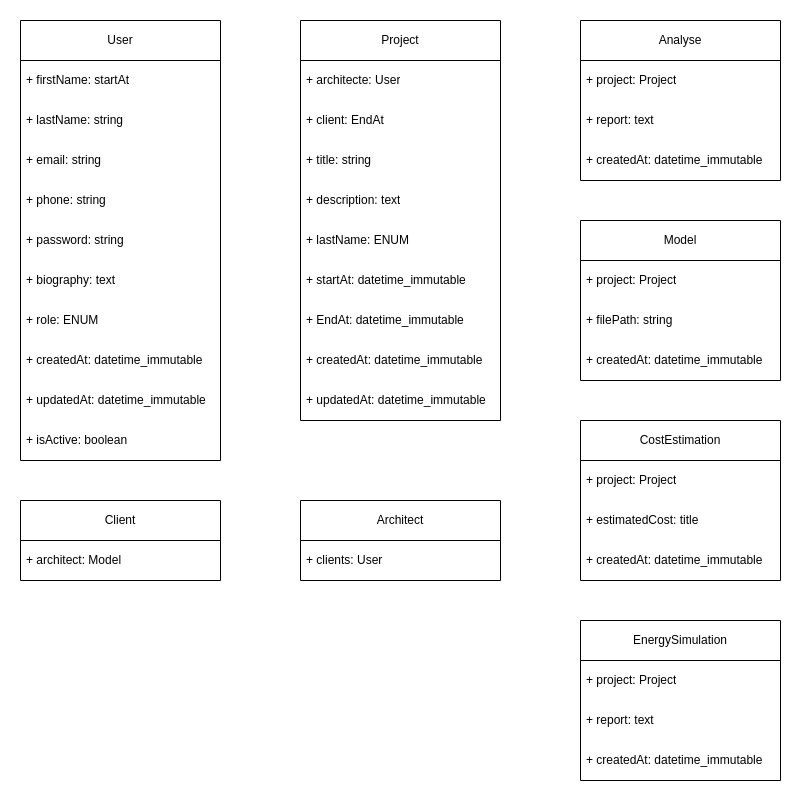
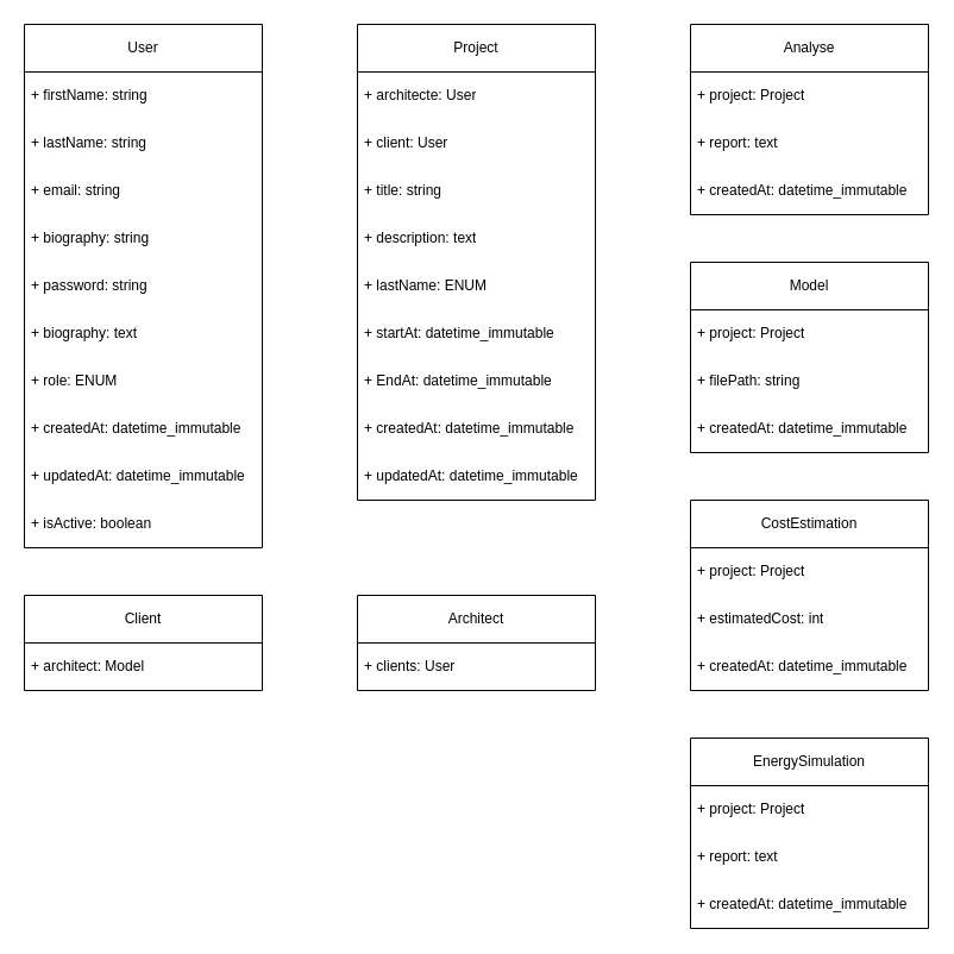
  <mxCell id="0" />
  <mxCell id="1" parent="0" />
  <mxCell id="2" value="User" style="swimlane;fontStyle=0;childLayout=stackLayout;horizontal=1;startSize=40;fillColor=none;horizontalStack=0;resizeParent=1;resizeParentMax=0;resizeLast=0;collapsible=1;marginBottom=0;whiteSpace=wrap;html=1;" vertex="1" parent="1"><mxGeometry x="20" y="20" width="200" height="440" as="geometry" /></mxCell>
- <mxCell id="3" value="+ firstName: startAt" style="text;strokeColor=none;fillColor=none;align=left;verticalAlign=middle;spacingLeft=4;spacingRight=4;overflow=hidden;rotatable=0;points=[[0,0.5],[1,0.5]];portConstraint=eastwest;whiteSpace=wrap;html=1;" vertex="1" parent="2"><mxGeometry y="40" width="200" height="40" as="geometry" /></mxCell>
+ <mxCell id="3" value="+ firstName: string" style="text;strokeColor=none;fillColor=none;align=left;verticalAlign=middle;spacingLeft=4;spacingRight=4;overflow=hidden;rotatable=0;points=[[0,0.5],[1,0.5]];portConstraint=eastwest;whiteSpace=wrap;html=1;" vertex="1" parent="2"><mxGeometry y="40" width="200" height="40" as="geometry" /></mxCell>
  <mxCell id="4" value="+ lastName: string" style="text;strokeColor=none;fillColor=none;align=left;verticalAlign=middle;spacingLeft=4;spacingRight=4;overflow=hidden;rotatable=0;points=[[0,0.5],[1,0.5]];portConstraint=eastwest;whiteSpace=wrap;html=1;" vertex="1" parent="2"><mxGeometry y="80" width="200" height="40" as="geometry" /></mxCell>
  <mxCell id="5" value="+ email: string" style="text;strokeColor=none;fillColor=none;align=left;verticalAlign=middle;spacingLeft=4;spacingRight=4;overflow=hidden;rotatable=0;points=[[0,0.5],[1,0.5]];portConstraint=eastwest;whiteSpace=wrap;html=1;" vertex="1" parent="2"><mxGeometry y="120" width="200" height="40" as="geometry" /></mxCell>
- <mxCell id="6" value="+ phone: string" style="text;strokeColor=none;fillColor=none;align=left;verticalAlign=middle;spacingLeft=4;spacingRight=4;overflow=hidden;rotatable=0;points=[[0,0.5],[1,0.5]];portConstraint=eastwest;whiteSpace=wrap;html=1;" vertex="1" parent="2"><mxGeometry y="160" width="200" height="40" as="geometry" /></mxCell>
+ <mxCell id="6" value="+ biography: string" style="text;strokeColor=none;fillColor=none;align=left;verticalAlign=middle;spacingLeft=4;spacingRight=4;overflow=hidden;rotatable=0;points=[[0,0.5],[1,0.5]];portConstraint=eastwest;whiteSpace=wrap;html=1;" vertex="1" parent="2"><mxGeometry y="160" width="200" height="40" as="geometry" /></mxCell>
  <mxCell id="7" value="+ password: string" style="text;strokeColor=none;fillColor=none;align=left;verticalAlign=middle;spacingLeft=4;spacingRight=4;overflow=hidden;rotatable=0;points=[[0,0.5],[1,0.5]];portConstraint=eastwest;whiteSpace=wrap;html=1;" vertex="1" parent="2"><mxGeometry y="200" width="200" height="40" as="geometry" /></mxCell>
  <mxCell id="8" value="+ biography: text" style="text;strokeColor=none;fillColor=none;align=left;verticalAlign=middle;spacingLeft=4;spacingRight=4;overflow=hidden;rotatable=0;points=[[0,0.5],[1,0.5]];portConstraint=eastwest;whiteSpace=wrap;html=1;" vertex="1" parent="2"><mxGeometry y="240" width="200" height="40" as="geometry" /></mxCell>
  <mxCell id="9" value="+ role: ENUM" style="text;strokeColor=none;fillColor=none;align=left;verticalAlign=middle;spacingLeft=4;spacingRight=4;overflow=hidden;rotatable=0;points=[[0,0.5],[1,0.5]];portConstraint=eastwest;whiteSpace=wrap;html=1;" vertex="1" parent="2"><mxGeometry y="280" width="200" height="40" as="geometry" /></mxCell>
  <mxCell id="10" value="+ createdAt: datetime_immutable" style="text;strokeColor=none;fillColor=none;align=left;verticalAlign=middle;spacingLeft=4;spacingRight=4;overflow=hidden;rotatable=0;points=[[0,0.5],[1,0.5]];portConstraint=eastwest;whiteSpace=wrap;html=1;" vertex="1" parent="2"><mxGeometry y="320" width="200" height="40" as="geometry" /></mxCell>
  <mxCell id="11" value="+ updatedAt: datetime_immutable" style="text;strokeColor=none;fillColor=none;align=left;verticalAlign=middle;spacingLeft=4;spacingRight=4;overflow=hidden;rotatable=0;points=[[0,0.5],[1,0.5]];portConstraint=eastwest;whiteSpace=wrap;html=1;" vertex="1" parent="2"><mxGeometry y="360" width="200" height="40" as="geometry" /></mxCell>
  <mxCell id="12" value="+ isActive: boolean" style="text;strokeColor=none;fillColor=none;align=left;verticalAlign=middle;spacingLeft=4;spacingRight=4;overflow=hidden;rotatable=0;points=[[0,0.5],[1,0.5]];portConstraint=eastwest;whiteSpace=wrap;html=1;" vertex="1" parent="2"><mxGeometry y="400" width="200" height="40" as="geometry" /></mxCell>
  <mxCell id="13" value="Project" style="swimlane;fontStyle=0;childLayout=stackLayout;horizontal=1;startSize=40;fillColor=none;horizontalStack=0;resizeParent=1;resizeParentMax=0;resizeLast=0;collapsible=1;marginBottom=0;whiteSpace=wrap;html=1;" vertex="1" parent="1"><mxGeometry x="300" y="20" width="200" height="400" as="geometry" /></mxCell>
  <mxCell id="14" value="+ architecte: User" style="text;strokeColor=none;fillColor=none;align=left;verticalAlign=middle;spacingLeft=4;spacingRight=4;overflow=hidden;rotatable=0;points=[[0,0.5],[1,0.5]];portConstraint=eastwest;whiteSpace=wrap;html=1;" vertex="1" parent="13"><mxGeometry y="40" width="200" height="40" as="geometry" /></mxCell>
- <mxCell id="15" value="+ client: EndAt" style="text;strokeColor=none;fillColor=none;align=left;verticalAlign=middle;spacingLeft=4;spacingRight=4;overflow=hidden;rotatable=0;points=[[0,0.5],[1,0.5]];portConstraint=eastwest;whiteSpace=wrap;html=1;" vertex="1" parent="13"><mxGeometry y="80" width="200" height="40" as="geometry" /></mxCell>
+ <mxCell id="15" value="+ client: User" style="text;strokeColor=none;fillColor=none;align=left;verticalAlign=middle;spacingLeft=4;spacingRight=4;overflow=hidden;rotatable=0;points=[[0,0.5],[1,0.5]];portConstraint=eastwest;whiteSpace=wrap;html=1;" vertex="1" parent="13"><mxGeometry y="80" width="200" height="40" as="geometry" /></mxCell>
  <mxCell id="16" value="+ title: string" style="text;strokeColor=none;fillColor=none;align=left;verticalAlign=middle;spacingLeft=4;spacingRight=4;overflow=hidden;rotatable=0;points=[[0,0.5],[1,0.5]];portConstraint=eastwest;whiteSpace=wrap;html=1;" vertex="1" parent="13"><mxGeometry y="120" width="200" height="40" as="geometry" /></mxCell>
  <mxCell id="17" value="+ description: text" style="text;strokeColor=none;fillColor=none;align=left;verticalAlign=middle;spacingLeft=4;spacingRight=4;overflow=hidden;rotatable=0;points=[[0,0.5],[1,0.5]];portConstraint=eastwest;whiteSpace=wrap;html=1;" vertex="1" parent="13"><mxGeometry y="160" width="200" height="40" as="geometry" /></mxCell>
  <mxCell id="18" value="+ lastName: ENUM" style="text;strokeColor=none;fillColor=none;align=left;verticalAlign=middle;spacingLeft=4;spacingRight=4;overflow=hidden;rotatable=0;points=[[0,0.5],[1,0.5]];portConstraint=eastwest;whiteSpace=wrap;html=1;" vertex="1" parent="13"><mxGeometry y="200" width="200" height="40" as="geometry" /></mxCell>
  <mxCell id="19" value="+ startAt: datetime_immutable" style="text;strokeColor=none;fillColor=none;align=left;verticalAlign=middle;spacingLeft=4;spacingRight=4;overflow=hidden;rotatable=0;points=[[0,0.5],[1,0.5]];portConstraint=eastwest;whiteSpace=wrap;html=1;" vertex="1" parent="13"><mxGeometry y="240" width="200" height="40" as="geometry" /></mxCell>
  <mxCell id="20" value="+ EndAt: datetime_immutable" style="text;strokeColor=none;fillColor=none;align=left;verticalAlign=middle;spacingLeft=4;spacingRight=4;overflow=hidden;rotatable=0;points=[[0,0.5],[1,0.5]];portConstraint=eastwest;whiteSpace=wrap;html=1;" vertex="1" parent="13"><mxGeometry y="280" width="200" height="40" as="geometry" /></mxCell>
  <mxCell id="21" value="+ createdAt: datetime_immutable" style="text;strokeColor=none;fillColor=none;align=left;verticalAlign=middle;spacingLeft=4;spacingRight=4;overflow=hidden;rotatable=0;points=[[0,0.5],[1,0.5]];portConstraint=eastwest;whiteSpace=wrap;html=1;" vertex="1" parent="13"><mxGeometry y="320" width="200" height="40" as="geometry" /></mxCell>
  <mxCell id="22" value="+ updatedAt: datetime_immutable" style="text;strokeColor=none;fillColor=none;align=left;verticalAlign=middle;spacingLeft=4;spacingRight=4;overflow=hidden;rotatable=0;points=[[0,0.5],[1,0.5]];portConstraint=eastwest;whiteSpace=wrap;html=1;" vertex="1" parent="13"><mxGeometry y="360" width="200" height="40" as="geometry" /></mxCell>
  <mxCell id="23" value="Analyse" style="swimlane;fontStyle=0;childLayout=stackLayout;horizontal=1;startSize=40;fillColor=none;horizontalStack=0;resizeParent=1;resizeParentMax=0;resizeLast=0;collapsible=1;marginBottom=0;whiteSpace=wrap;html=1;" vertex="1" parent="1"><mxGeometry x="580" y="20" width="200" height="160" as="geometry" /></mxCell>
  <mxCell id="24" value="+ project: Project" style="text;strokeColor=none;fillColor=none;align=left;verticalAlign=middle;spacingLeft=4;spacingRight=4;overflow=hidden;rotatable=0;points=[[0,0.5],[1,0.5]];portConstraint=eastwest;whiteSpace=wrap;html=1;" vertex="1" parent="23"><mxGeometry y="40" width="200" height="40" as="geometry" /></mxCell>
  <mxCell id="25" value="+ report: text" style="text;strokeColor=none;fillColor=none;align=left;verticalAlign=middle;spacingLeft=4;spacingRight=4;overflow=hidden;rotatable=0;points=[[0,0.5],[1,0.5]];portConstraint=eastwest;whiteSpace=wrap;html=1;" vertex="1" parent="23"><mxGeometry y="80" width="200" height="40" as="geometry" /></mxCell>
  <mxCell id="26" value="+ createdAt: datetime_immutable" style="text;strokeColor=none;fillColor=none;align=left;verticalAlign=middle;spacingLeft=4;spacingRight=4;overflow=hidden;rotatable=0;points=[[0,0.5],[1,0.5]];portConstraint=eastwest;whiteSpace=wrap;html=1;" vertex="1" parent="23"><mxGeometry y="120" width="200" height="40" as="geometry" /></mxCell>
  <mxCell id="27" value="Model" style="swimlane;fontStyle=0;childLayout=stackLayout;horizontal=1;startSize=40;fillColor=none;horizontalStack=0;resizeParent=1;resizeParentMax=0;resizeLast=0;collapsible=1;marginBottom=0;whiteSpace=wrap;html=1;" vertex="1" parent="1"><mxGeometry x="580" y="220" width="200" height="160" as="geometry" /></mxCell>
  <mxCell id="28" value="+ project: Project" style="text;strokeColor=none;fillColor=none;align=left;verticalAlign=middle;spacingLeft=4;spacingRight=4;overflow=hidden;rotatable=0;points=[[0,0.5],[1,0.5]];portConstraint=eastwest;whiteSpace=wrap;html=1;" vertex="1" parent="27"><mxGeometry y="40" width="200" height="40" as="geometry" /></mxCell>
  <mxCell id="29" value="+ filePath: string" style="text;strokeColor=none;fillColor=none;align=left;verticalAlign=middle;spacingLeft=4;spacingRight=4;overflow=hidden;rotatable=0;points=[[0,0.5],[1,0.5]];portConstraint=eastwest;whiteSpace=wrap;html=1;" vertex="1" parent="27"><mxGeometry y="80" width="200" height="40" as="geometry" /></mxCell>
  <mxCell id="30" value="+ createdAt: datetime_immutable" style="text;strokeColor=none;fillColor=none;align=left;verticalAlign=middle;spacingLeft=4;spacingRight=4;overflow=hidden;rotatable=0;points=[[0,0.5],[1,0.5]];portConstraint=eastwest;whiteSpace=wrap;html=1;" vertex="1" parent="27"><mxGeometry y="120" width="200" height="40" as="geometry" /></mxCell>
  <mxCell id="31" value="CostEstimation" style="swimlane;fontStyle=0;childLayout=stackLayout;horizontal=1;startSize=40;fillColor=none;horizontalStack=0;resizeParent=1;resizeParentMax=0;resizeLast=0;collapsible=1;marginBottom=0;whiteSpace=wrap;html=1;" vertex="1" parent="1"><mxGeometry x="580" y="420" width="200" height="160" as="geometry" /></mxCell>
  <mxCell id="32" value="+ project: Project" style="text;strokeColor=none;fillColor=none;align=left;verticalAlign=middle;spacingLeft=4;spacingRight=4;overflow=hidden;rotatable=0;points=[[0,0.5],[1,0.5]];portConstraint=eastwest;whiteSpace=wrap;html=1;" vertex="1" parent="31"><mxGeometry y="40" width="200" height="40" as="geometry" /></mxCell>
- <mxCell id="33" value="+ estimatedCost: title" style="text;strokeColor=none;fillColor=none;align=left;verticalAlign=middle;spacingLeft=4;spacingRight=4;overflow=hidden;rotatable=0;points=[[0,0.5],[1,0.5]];portConstraint=eastwest;whiteSpace=wrap;html=1;" vertex="1" parent="31"><mxGeometry y="80" width="200" height="40" as="geometry" /></mxCell>
+ <mxCell id="33" value="+ estimatedCost: int" style="text;strokeColor=none;fillColor=none;align=left;verticalAlign=middle;spacingLeft=4;spacingRight=4;overflow=hidden;rotatable=0;points=[[0,0.5],[1,0.5]];portConstraint=eastwest;whiteSpace=wrap;html=1;" vertex="1" parent="31"><mxGeometry y="80" width="200" height="40" as="geometry" /></mxCell>
  <mxCell id="34" value="+ createdAt: datetime_immutable" style="text;strokeColor=none;fillColor=none;align=left;verticalAlign=middle;spacingLeft=4;spacingRight=4;overflow=hidden;rotatable=0;points=[[0,0.5],[1,0.5]];portConstraint=eastwest;whiteSpace=wrap;html=1;" vertex="1" parent="31"><mxGeometry y="120" width="200" height="40" as="geometry" /></mxCell>
  <mxCell id="35" value="EnergySimulation" style="swimlane;fontStyle=0;childLayout=stackLayout;horizontal=1;startSize=40;fillColor=none;horizontalStack=0;resizeParent=1;resizeParentMax=0;resizeLast=0;collapsible=1;marginBottom=0;whiteSpace=wrap;html=1;" vertex="1" parent="1"><mxGeometry x="580" y="620" width="200" height="160" as="geometry" /></mxCell>
  <mxCell id="36" value="+ project: Project" style="text;strokeColor=none;fillColor=none;align=left;verticalAlign=middle;spacingLeft=4;spacingRight=4;overflow=hidden;rotatable=0;points=[[0,0.5],[1,0.5]];portConstraint=eastwest;whiteSpace=wrap;html=1;" vertex="1" parent="35"><mxGeometry y="40" width="200" height="40" as="geometry" /></mxCell>
  <mxCell id="37" value="+ report: text" style="text;strokeColor=none;fillColor=none;align=left;verticalAlign=middle;spacingLeft=4;spacingRight=4;overflow=hidden;rotatable=0;points=[[0,0.5],[1,0.5]];portConstraint=eastwest;whiteSpace=wrap;html=1;" vertex="1" parent="35"><mxGeometry y="80" width="200" height="40" as="geometry" /></mxCell>
  <mxCell id="38" value="+ createdAt: datetime_immutable" style="text;strokeColor=none;fillColor=none;align=left;verticalAlign=middle;spacingLeft=4;spacingRight=4;overflow=hidden;rotatable=0;points=[[0,0.5],[1,0.5]];portConstraint=eastwest;whiteSpace=wrap;html=1;" vertex="1" parent="35"><mxGeometry y="120" width="200" height="40" as="geometry" /></mxCell>
  <mxCell id="39" value="Client" style="swimlane;fontStyle=0;childLayout=stackLayout;horizontal=1;startSize=40;fillColor=none;horizontalStack=0;resizeParent=1;resizeParentMax=0;resizeLast=0;collapsible=1;marginBottom=0;whiteSpace=wrap;html=1;" vertex="1" parent="1"><mxGeometry x="20" y="500" width="200" height="80" as="geometry" /></mxCell>
  <mxCell id="40" value="+ architect: Model" style="text;strokeColor=none;fillColor=none;align=left;verticalAlign=middle;spacingLeft=4;spacingRight=4;overflow=hidden;rotatable=0;points=[[0,0.5],[1,0.5]];portConstraint=eastwest;whiteSpace=wrap;html=1;" vertex="1" parent="39"><mxGeometry y="40" width="200" height="40" as="geometry" /></mxCell>
  <mxCell id="41" value="Architect" style="swimlane;fontStyle=0;childLayout=stackLayout;horizontal=1;startSize=40;fillColor=none;horizontalStack=0;resizeParent=1;resizeParentMax=0;resizeLast=0;collapsible=1;marginBottom=0;whiteSpace=wrap;html=1;" vertex="1" parent="1"><mxGeometry x="300" y="500" width="200" height="80" as="geometry" /></mxCell>
  <mxCell id="42" value="+ clients: User" style="text;strokeColor=none;fillColor=none;align=left;verticalAlign=middle;spacingLeft=4;spacingRight=4;overflow=hidden;rotatable=0;points=[[0,0.5],[1,0.5]];portConstraint=eastwest;whiteSpace=wrap;html=1;" vertex="1" parent="41"><mxGeometry y="40" width="200" height="40" as="geometry" /></mxCell>
